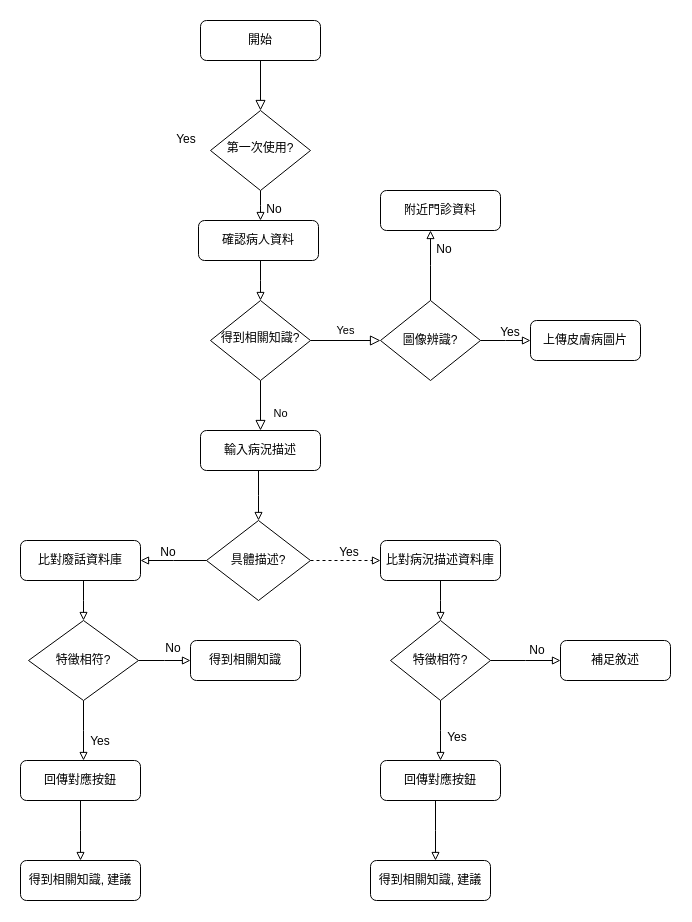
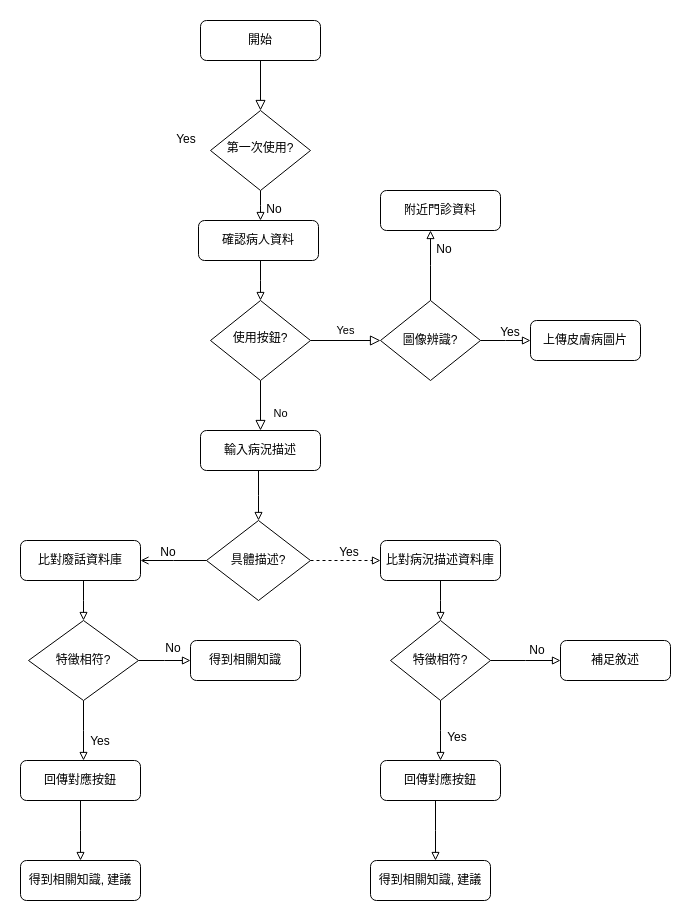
  <mxCell id="0" />
  <mxCell id="1" parent="0" />
  <mxCell id="2" value="" style="rounded=0;html=1;jettySize=auto;orthogonalLoop=1;fontSize=11;endArrow=block;endFill=0;endSize=8;strokeWidth=1;shadow=0;labelBackgroundColor=none;edgeStyle=orthogonalEdgeStyle;" parent="1" source="3" target="5" edge="1"><mxGeometry relative="1" as="geometry" /></mxCell>
  <mxCell id="3" value="開始" style="rounded=1;whiteSpace=wrap;html=1;fontSize=12;glass=0;strokeWidth=1;shadow=0;" parent="1" vertex="1"><mxGeometry x="200" y="20" width="120" height="40" as="geometry" /></mxCell>
  <mxCell id="4" value="" style="edgeStyle=elbowEdgeStyle;rounded=0;orthogonalLoop=1;jettySize=auto;html=1;shadow=0;labelBackgroundColor=none;endArrow=block;endFill=0;" parent="1" source="5" target="17" edge="1"><mxGeometry relative="1" as="geometry" /></mxCell>
  <mxCell id="5" value="第一次使用?" style="rhombus;whiteSpace=wrap;html=1;shadow=0;fontFamily=Helvetica;fontSize=12;align=center;strokeWidth=1;spacing=6;spacingTop=-4;" parent="1" vertex="1"><mxGeometry x="210" y="110" width="100" height="80" as="geometry" /></mxCell>
  <mxCell id="6" value="No" style="rounded=0;html=1;jettySize=auto;orthogonalLoop=1;fontSize=11;endArrow=block;endFill=0;endSize=8;strokeWidth=1;shadow=0;labelBackgroundColor=none;edgeStyle=orthogonalEdgeStyle;entryX=0.5;entryY=0;entryDx=0;entryDy=0;" parent="1" source="8" target="11" edge="1"><mxGeometry x="0.333" y="20" relative="1" as="geometry"><mxPoint as="offset" /><mxPoint x="260" y="370" as="targetPoint" /></mxGeometry></mxCell>
  <mxCell id="7" value="Yes" style="edgeStyle=orthogonalEdgeStyle;rounded=0;html=1;jettySize=auto;orthogonalLoop=1;fontSize=11;endArrow=block;endFill=0;endSize=8;strokeWidth=1;shadow=0;labelBackgroundColor=none;" parent="1" source="8" target="14" edge="1"><mxGeometry y="10" relative="1" as="geometry"><mxPoint as="offset" /><mxPoint x="360" y="270" as="targetPoint" /></mxGeometry></mxCell>
- <mxCell id="8" value="得到相關知識?" style="rhombus;whiteSpace=wrap;html=1;shadow=0;fontFamily=Helvetica;fontSize=12;align=center;strokeWidth=1;spacing=6;spacingTop=-4;" parent="1" vertex="1"><mxGeometry x="210" y="300" width="100" height="80" as="geometry" /></mxCell>
+ <mxCell id="8" value="使用按鈕?" style="rhombus;whiteSpace=wrap;html=1;shadow=0;fontFamily=Helvetica;fontSize=12;align=center;strokeWidth=1;spacing=6;spacingTop=-4;" parent="1" vertex="1"><mxGeometry x="210" y="300" width="100" height="80" as="geometry" /></mxCell>
  <mxCell id="9" value="Yes" style="text;html=1;strokeColor=none;fillColor=none;align=center;verticalAlign=middle;whiteSpace=wrap;rounded=0;" parent="1" vertex="1"><mxGeometry x="156" y="124" width="60" height="30" as="geometry" /></mxCell>
  <mxCell id="10" value="" style="edgeStyle=elbowEdgeStyle;rounded=0;orthogonalLoop=1;jettySize=auto;html=1;shadow=0;labelBackgroundColor=none;endArrow=block;endFill=0;" parent="1" source="11" target="21" edge="1"><mxGeometry relative="1" as="geometry" /></mxCell>
  <mxCell id="11" value="輸入病況描述" style="rounded=1;whiteSpace=wrap;html=1;" parent="1" vertex="1"><mxGeometry x="200" y="430" width="120" height="40" as="geometry" /></mxCell>
  <mxCell id="12" value="" style="edgeStyle=elbowEdgeStyle;rounded=0;orthogonalLoop=1;jettySize=auto;html=1;shadow=0;labelBackgroundColor=none;endArrow=block;endFill=0;" parent="1" source="14" target="15" edge="1"><mxGeometry relative="1" as="geometry" /></mxCell>
  <mxCell id="13" value="" style="edgeStyle=elbowEdgeStyle;rounded=0;orthogonalLoop=1;jettySize=auto;html=1;shadow=0;labelBackgroundColor=none;endArrow=block;endFill=0;" parent="1" source="14" target="36" edge="1"><mxGeometry relative="1" as="geometry" /></mxCell>
  <mxCell id="14" value="圖像辨識?" style="rhombus;whiteSpace=wrap;html=1;" parent="1" vertex="1"><mxGeometry x="380" y="300" width="100" height="80" as="geometry" /></mxCell>
  <mxCell id="15" value="上傳皮膚病圖片" style="rounded=1;whiteSpace=wrap;html=1;" parent="1" vertex="1"><mxGeometry x="530" y="320" width="110" height="40" as="geometry" /></mxCell>
  <mxCell id="16" value="" style="edgeStyle=elbowEdgeStyle;rounded=0;orthogonalLoop=1;jettySize=auto;html=1;shadow=0;labelBackgroundColor=none;endArrow=block;endFill=0;" parent="1" source="17" target="8" edge="1"><mxGeometry relative="1" as="geometry" /></mxCell>
  <mxCell id="17" value="確認病人資料" style="rounded=1;whiteSpace=wrap;html=1;" parent="1" vertex="1"><mxGeometry x="198" y="220" width="120" height="40" as="geometry" /></mxCell>
  <mxCell id="18" style="edgeStyle=elbowEdgeStyle;rounded=0;orthogonalLoop=1;jettySize=auto;html=1;exitX=1;exitY=0.25;exitDx=0;exitDy=0;shadow=0;labelBackgroundColor=none;endArrow=block;endFill=0;" parent="1" source="15" target="15" edge="1"><mxGeometry relative="1" as="geometry" /></mxCell>
  <mxCell id="19" value="" style="edgeStyle=elbowEdgeStyle;rounded=0;orthogonalLoop=1;jettySize=auto;html=1;shadow=0;labelBackgroundColor=none;endArrow=block;endFill=0;dashed=1;" parent="1" source="21" target="26" edge="1"><mxGeometry relative="1" as="geometry" /></mxCell>
- <mxCell id="20" value="" style="edgeStyle=elbowEdgeStyle;rounded=0;orthogonalLoop=1;jettySize=auto;html=1;shadow=0;labelBackgroundColor=none;endArrow=block;endFill=0;" parent="1" source="21" target="31" edge="1"><mxGeometry relative="1" as="geometry" /></mxCell>
+ <mxCell id="20" value="" style="edgeStyle=elbowEdgeStyle;rounded=0;orthogonalLoop=1;jettySize=auto;html=1;shadow=0;labelBackgroundColor=none;endArrow=open;endFill=0;" parent="1" source="21" target="31" edge="1"><mxGeometry relative="1" as="geometry" /></mxCell>
  <mxCell id="21" value="具體描述?" style="rhombus;whiteSpace=wrap;html=1;" parent="1" vertex="1"><mxGeometry x="206" y="520" width="104" height="80" as="geometry" /></mxCell>
  <mxCell id="22" value="" style="edgeStyle=elbowEdgeStyle;rounded=0;orthogonalLoop=1;jettySize=auto;html=1;shadow=0;labelBackgroundColor=none;endArrow=block;endFill=0;" parent="1" source="23" target="32" edge="1"><mxGeometry relative="1" as="geometry" /></mxCell>
  <mxCell id="23" value="回傳對應按鈕" style="rounded=1;whiteSpace=wrap;html=1;" parent="1" vertex="1"><mxGeometry x="380" y="760" width="120" height="40" as="geometry" /></mxCell>
  <mxCell id="24" value="補足敘述" style="rounded=1;whiteSpace=wrap;html=1;" parent="1" vertex="1"><mxGeometry x="560" y="640" width="110" height="40" as="geometry" /></mxCell>
  <mxCell id="25" value="" style="edgeStyle=elbowEdgeStyle;rounded=0;orthogonalLoop=1;jettySize=auto;html=1;shadow=0;labelBackgroundColor=none;endArrow=block;endFill=0;" parent="1" source="26" target="29" edge="1"><mxGeometry relative="1" as="geometry" /></mxCell>
  <mxCell id="26" value="比對病況描述資料庫" style="rounded=1;whiteSpace=wrap;html=1;" parent="1" vertex="1"><mxGeometry x="380" y="540" width="120" height="40" as="geometry" /></mxCell>
  <mxCell id="27" value="" style="edgeStyle=elbowEdgeStyle;rounded=0;orthogonalLoop=1;jettySize=auto;html=1;shadow=0;labelBackgroundColor=none;endArrow=block;endFill=0;" parent="1" source="29" target="23" edge="1"><mxGeometry relative="1" as="geometry" /></mxCell>
  <mxCell id="28" value="" style="edgeStyle=elbowEdgeStyle;rounded=0;orthogonalLoop=1;jettySize=auto;html=1;shadow=0;labelBackgroundColor=none;endArrow=block;endFill=0;" parent="1" source="29" target="24" edge="1"><mxGeometry relative="1" as="geometry" /></mxCell>
  <mxCell id="29" value="特徵相符?" style="rhombus;whiteSpace=wrap;html=1;" parent="1" vertex="1"><mxGeometry x="390" y="620" width="100" height="80" as="geometry" /></mxCell>
  <mxCell id="30" value="" style="edgeStyle=elbowEdgeStyle;rounded=0;orthogonalLoop=1;jettySize=auto;html=1;shadow=0;labelBackgroundColor=none;endArrow=block;endFill=0;" parent="1" source="31" target="41" edge="1"><mxGeometry relative="1" as="geometry" /></mxCell>
  <mxCell id="31" value="比對廢話資料庫" style="rounded=1;whiteSpace=wrap;html=1;" parent="1" vertex="1"><mxGeometry x="20" y="540" width="120" height="40" as="geometry" /></mxCell>
  <mxCell id="32" value="得到相關知識, 建議" style="whiteSpace=wrap;html=1;rounded=1;" parent="1" vertex="1"><mxGeometry x="370" y="860" width="120" height="40" as="geometry" /></mxCell>
  <mxCell id="33" style="edgeStyle=elbowEdgeStyle;rounded=0;orthogonalLoop=1;jettySize=auto;html=1;exitX=1;exitY=0.5;exitDx=0;exitDy=0;shadow=0;labelBackgroundColor=none;endArrow=block;endFill=0;" parent="1" source="23" target="23" edge="1"><mxGeometry relative="1" as="geometry" /></mxCell>
  <mxCell id="34" value="No" style="text;html=1;strokeColor=none;fillColor=none;align=center;verticalAlign=middle;whiteSpace=wrap;rounded=0;" parent="1" vertex="1"><mxGeometry x="138" y="537" width="60" height="30" as="geometry" /></mxCell>
  <mxCell id="35" value="Yes" style="text;html=1;strokeColor=none;fillColor=none;align=center;verticalAlign=middle;whiteSpace=wrap;rounded=0;" parent="1" vertex="1"><mxGeometry x="319" y="537" width="60" height="30" as="geometry" /></mxCell>
  <mxCell id="36" value="附近門診資料" style="rounded=1;whiteSpace=wrap;html=1;" parent="1" vertex="1"><mxGeometry x="380" y="190" width="120" height="40" as="geometry" /></mxCell>
  <mxCell id="37" value="No" style="text;html=1;strokeColor=none;fillColor=none;align=center;verticalAlign=middle;whiteSpace=wrap;rounded=0;" parent="1" vertex="1"><mxGeometry x="414" y="234" width="60" height="30" as="geometry" /></mxCell>
  <mxCell id="38" value="Yes" style="text;html=1;strokeColor=none;fillColor=none;align=center;verticalAlign=middle;whiteSpace=wrap;rounded=0;" parent="1" vertex="1"><mxGeometry x="480" y="317" width="60" height="30" as="geometry" /></mxCell>
  <mxCell id="39" value="" style="edgeStyle=elbowEdgeStyle;rounded=0;orthogonalLoop=1;jettySize=auto;html=1;shadow=0;labelBackgroundColor=none;endArrow=block;endFill=0;" parent="1" source="41" target="43" edge="1"><mxGeometry relative="1" as="geometry" /></mxCell>
  <mxCell id="40" value="" style="edgeStyle=elbowEdgeStyle;rounded=0;orthogonalLoop=1;jettySize=auto;html=1;shadow=0;labelBackgroundColor=none;endArrow=block;endFill=0;" parent="1" source="41" target="45" edge="1"><mxGeometry relative="1" as="geometry" /></mxCell>
  <mxCell id="41" value="特徵相符?" style="rhombus;whiteSpace=wrap;html=1;" parent="1" vertex="1"><mxGeometry x="28" y="620" width="110" height="80" as="geometry" /></mxCell>
  <mxCell id="42" value="" style="edgeStyle=elbowEdgeStyle;rounded=0;orthogonalLoop=1;jettySize=auto;html=1;shadow=0;labelBackgroundColor=none;endArrow=block;endFill=0;" parent="1" source="43" target="44" edge="1"><mxGeometry relative="1" as="geometry" /></mxCell>
  <mxCell id="43" value="回傳對應按鈕" style="rounded=1;whiteSpace=wrap;html=1;" parent="1" vertex="1"><mxGeometry x="20" y="760" width="120" height="40" as="geometry" /></mxCell>
  <mxCell id="44" value="得到相關知識, 建議" style="whiteSpace=wrap;html=1;rounded=1;" parent="1" vertex="1"><mxGeometry x="20" y="860" width="120" height="40" as="geometry" /></mxCell>
  <mxCell id="45" value="得到相關知識" style="rounded=1;whiteSpace=wrap;html=1;" parent="1" vertex="1"><mxGeometry x="190" y="640" width="110" height="40" as="geometry" /></mxCell>
  <mxCell id="46" value="Yes" style="text;html=1;strokeColor=none;fillColor=none;align=center;verticalAlign=middle;whiteSpace=wrap;rounded=0;" parent="1" vertex="1"><mxGeometry x="427" y="722" width="60" height="30" as="geometry" /></mxCell>
  <mxCell id="47" value="Yes" style="text;html=1;strokeColor=none;fillColor=none;align=center;verticalAlign=middle;whiteSpace=wrap;rounded=0;" parent="1" vertex="1"><mxGeometry x="70" y="726" width="60" height="30" as="geometry" /></mxCell>
  <mxCell id="48" value="No" style="text;html=1;strokeColor=none;fillColor=none;align=center;verticalAlign=middle;whiteSpace=wrap;rounded=0;" parent="1" vertex="1"><mxGeometry x="507" y="635" width="60" height="30" as="geometry" /></mxCell>
  <mxCell id="49" value="No" style="text;html=1;strokeColor=none;fillColor=none;align=center;verticalAlign=middle;whiteSpace=wrap;rounded=0;" parent="1" vertex="1"><mxGeometry x="143" y="633" width="60" height="30" as="geometry" /></mxCell>
  <mxCell id="50" value="No" style="text;html=1;strokeColor=none;fillColor=none;align=center;verticalAlign=middle;whiteSpace=wrap;rounded=0;" vertex="1" parent="1"><mxGeometry x="244" y="194" width="60" height="30" as="geometry" /></mxCell>
